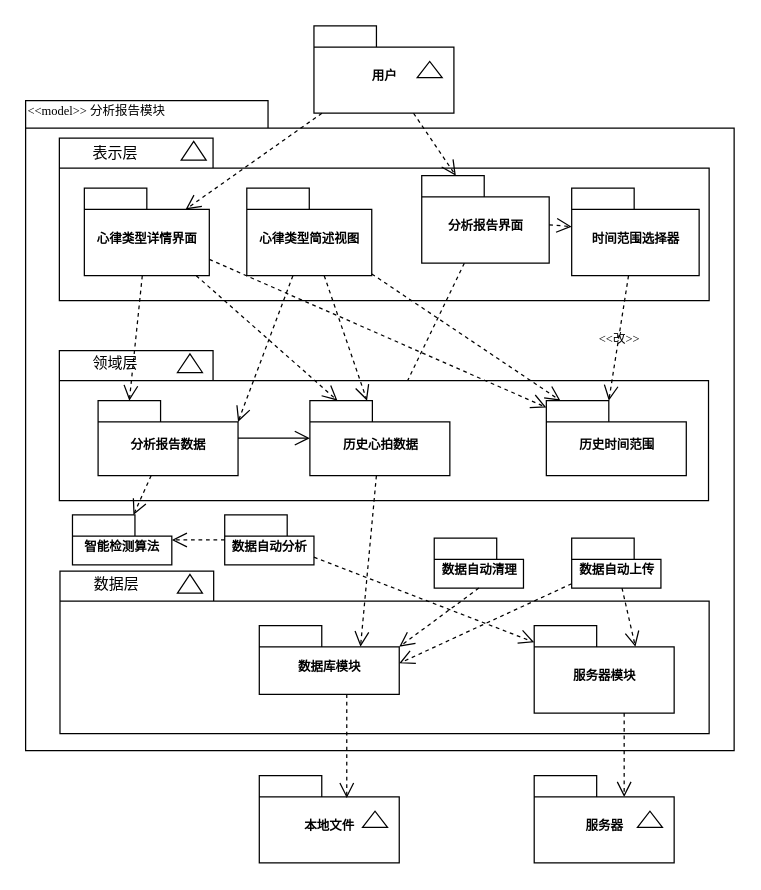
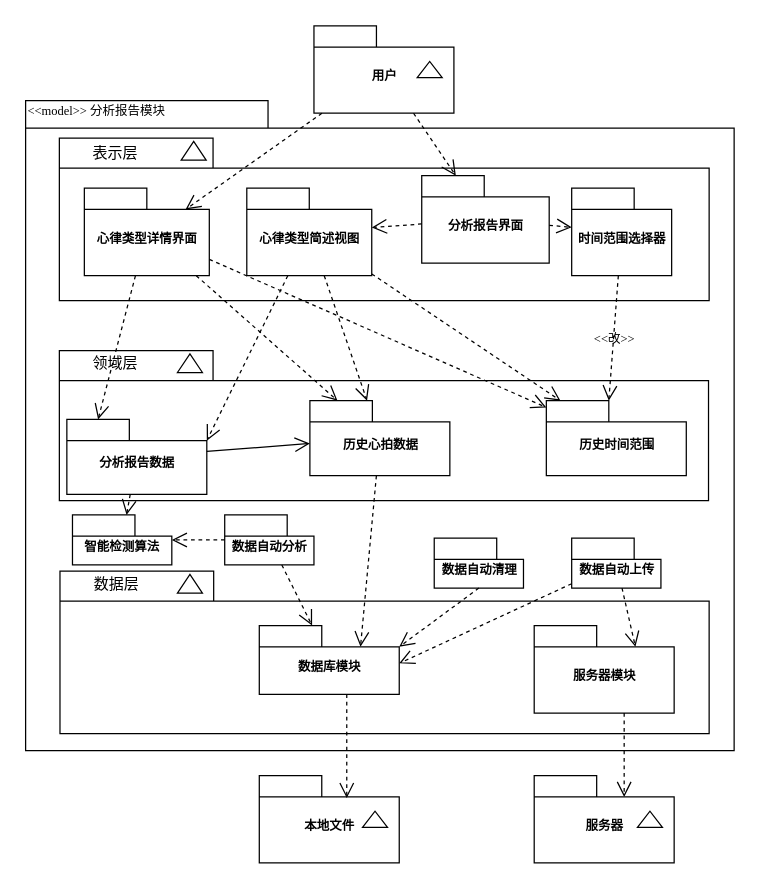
  <mxCell id="0" />
  <mxCell id="1" parent="0" />
  <mxCell id="2" value="" style="shape=folder;fontStyle=1;spacingTop=10;tabWidth=194;tabHeight=22;tabPosition=left;html=1;rounded=0;shadow=0;comic=0;labelBackgroundColor=none;strokeWidth=1;fillColor=none;fontFamily=Verdana;fontSize=10;align=center;" parent="1" vertex="1"><mxGeometry x="20" y="80" width="567" height="520" as="geometry" /></mxCell>
  <mxCell id="3" value="" style="shape=folder;fontStyle=1;spacingTop=10;tabWidth=123;tabHeight=24;tabPosition=left;html=1;rounded=0;shadow=0;comic=0;labelBackgroundColor=none;strokeWidth=1;fontFamily=Verdana;fontSize=10;align=center;" parent="1" vertex="1"><mxGeometry x="47.5" y="456.5" width="519.5" height="130" as="geometry" /></mxCell>
  <mxCell id="4" value="" style="group" parent="1" vertex="1" connectable="0"><mxGeometry x="250.75" y="20" width="112" height="70" as="geometry" /></mxCell>
  <mxCell id="5" value="用户" style="shape=folder;fontStyle=1;spacingTop=10;tabWidth=50;tabHeight=17;tabPosition=left;html=1;rounded=0;shadow=0;comic=0;labelBackgroundColor=none;strokeWidth=1;fontFamily=Verdana;fontSize=10;align=center;" parent="4" vertex="1"><mxGeometry width="112" height="70" as="geometry" /></mxCell>
  <mxCell id="6" value="" style="triangle;whiteSpace=wrap;html=1;rounded=0;shadow=0;comic=0;labelBackgroundColor=none;strokeWidth=1;fontFamily=Verdana;fontSize=10;align=center;rotation=-90;" parent="4" vertex="1"><mxGeometry x="86.154" y="25" width="12.923" height="20" as="geometry" /></mxCell>
  <mxCell id="7" value="" style="group" parent="1" vertex="1" connectable="0"><mxGeometry x="47" y="110" width="520" height="130" as="geometry" /></mxCell>
  <mxCell id="8" value="" style="shape=folder;fontStyle=1;spacingTop=10;tabWidth=123;tabHeight=24;tabPosition=left;html=1;rounded=0;shadow=0;comic=0;labelBackgroundColor=none;strokeWidth=1;fontFamily=Verdana;fontSize=10;align=center;" parent="7" vertex="1"><mxGeometry width="520" height="130" as="geometry" /></mxCell>
  <mxCell id="9" value="表示层" style="text;html=1;strokeColor=none;fillColor=none;align=center;verticalAlign=middle;whiteSpace=wrap;rounded=0;fontSize=12;" parent="7" vertex="1"><mxGeometry y="-3" width="90" height="30" as="geometry" /></mxCell>
  <mxCell id="10" value="" style="triangle;whiteSpace=wrap;html=1;rounded=0;shadow=0;comic=0;labelBackgroundColor=none;strokeColor=#000000;strokeWidth=1;fillColor=#ffffff;fontFamily=Verdana;fontSize=10;fontColor=#000000;align=center;rotation=-90;" parent="7" vertex="1"><mxGeometry x="100" width="15" height="20" as="geometry" /></mxCell>
  <mxCell id="11" value="分析报告界面" style="shape=folder;fontStyle=1;spacingTop=10;tabWidth=50;tabHeight=17;tabPosition=left;html=1;rounded=0;shadow=0;comic=0;labelBackgroundColor=none;strokeColor=#000000;strokeWidth=1;fillColor=#ffffff;fontFamily=Verdana;fontSize=10;fontColor=#000000;align=center;" parent="7" vertex="1"><mxGeometry x="290" y="30" width="102" height="70" as="geometry" /></mxCell>
  <mxCell id="12" value="心律类型详情界面" style="shape=folder;fontStyle=1;spacingTop=10;tabWidth=50;tabHeight=17;tabPosition=left;html=1;rounded=0;shadow=0;comic=0;labelBackgroundColor=none;strokeColor=#000000;strokeWidth=1;fillColor=#ffffff;fontFamily=Verdana;fontSize=10;fontColor=#000000;align=center;" vertex="1" parent="7"><mxGeometry x="20" y="40" width="100" height="70" as="geometry" /></mxCell>
- <mxCell id="13" value="时间范围选择器" style="shape=folder;fontStyle=1;spacingTop=10;tabWidth=50;tabHeight=17;tabPosition=left;html=1;rounded=0;shadow=0;comic=0;labelBackgroundColor=none;strokeColor=#000000;strokeWidth=1;fillColor=#ffffff;fontFamily=Verdana;fontSize=10;fontColor=#000000;align=center;" vertex="1" parent="7"><mxGeometry x="410" y="40" width="102" height="70" as="geometry" /></mxCell>
+ <mxCell id="13" value="时间范围选择器" style="shape=folder;fontStyle=1;spacingTop=10;tabWidth=50;tabHeight=17;tabPosition=left;html=1;rounded=0;shadow=0;comic=0;labelBackgroundColor=none;strokeColor=#000000;strokeWidth=1;fillColor=#ffffff;fontFamily=Verdana;fontSize=10;fontColor=#000000;align=center;" vertex="1" parent="7"><mxGeometry x="410" y="40" width="80" height="70" as="geometry" /></mxCell>
  <mxCell id="14" style="rounded=0;html=1;dashed=1;labelBackgroundColor=none;startFill=0;endArrow=open;endFill=0;endSize=10;fontFamily=Verdana;fontSize=10;" edge="1" parent="7" source="11" target="13"><mxGeometry relative="1" as="geometry"><mxPoint x="287" y="-10" as="sourcePoint" /><mxPoint x="331" y="77" as="targetPoint" /></mxGeometry></mxCell>
  <mxCell id="15" value="心律类型简述视图" style="shape=folder;fontStyle=1;spacingTop=10;tabWidth=50;tabHeight=17;tabPosition=left;html=1;rounded=0;shadow=0;comic=0;labelBackgroundColor=none;strokeColor=#000000;strokeWidth=1;fillColor=#ffffff;fontFamily=Verdana;fontSize=10;fontColor=#000000;align=center;" vertex="1" parent="7"><mxGeometry x="150" y="40" width="100" height="70" as="geometry" /></mxCell>
- <mxCell id="16" style="rounded=0;html=1;dashed=1;labelBackgroundColor=none;startFill=0;endArrow=open;endFill=0;endSize=10;fontFamily=Verdana;fontSize=10;" edge="1" parent="7" source="11" target="38"><mxGeometry relative="1" as="geometry"><mxPoint x="301" y="-10" as="sourcePoint" /><mxPoint x="371" y="67" as="targetPoint" /></mxGeometry></mxCell>
+ <mxCell id="16" style="rounded=0;html=1;dashed=1;labelBackgroundColor=none;startFill=0;endArrow=open;endFill=0;endSize=10;fontFamily=Verdana;fontSize=10;" edge="1" parent="7" source="11" target="15"><mxGeometry relative="1" as="geometry"><mxPoint x="301" y="-10" as="sourcePoint" /><mxPoint x="371" y="67" as="targetPoint" /></mxGeometry></mxCell>
  <mxCell id="17" style="edgeStyle=none;rounded=0;html=1;dashed=1;labelBackgroundColor=none;startFill=0;endArrow=open;endFill=0;endSize=10;fontFamily=Verdana;fontSize=10;entryX=0;entryY=0;entryDx=112;entryDy=30.25;entryPerimeter=0;" parent="1" source="41" edge="1" target="21"><mxGeometry relative="1" as="geometry"><mxPoint x="307" y="480" as="targetPoint" /></mxGeometry></mxCell>
  <mxCell id="18" value="" style="shape=folder;fontStyle=1;spacingTop=10;tabWidth=123;tabHeight=24;tabPosition=left;html=1;rounded=0;shadow=0;comic=0;labelBackgroundColor=none;strokeColor=#000000;strokeWidth=1;fillColor=#ffffff;fontFamily=Verdana;fontSize=10;fontColor=#000000;align=center;" parent="1" vertex="1"><mxGeometry x="47" y="280" width="519.5" height="120" as="geometry" /></mxCell>
  <mxCell id="19" style="edgeStyle=elbowEdgeStyle;rounded=0;html=1;entryX=0.643;entryY=0.246;entryPerimeter=0;dashed=1;labelBackgroundColor=none;startFill=0;endArrow=open;endFill=0;endSize=10;fontFamily=Verdana;fontSize=10;" parent="1" source="31" target="24" edge="1"><mxGeometry relative="1" as="geometry" /></mxCell>
  <mxCell id="20" value="" style="triangle;whiteSpace=wrap;html=1;rounded=0;shadow=0;comic=0;labelBackgroundColor=none;strokeWidth=1;fontFamily=Verdana;fontSize=10;align=center;rotation=-90;" parent="1" vertex="1"><mxGeometry x="144" y="456.5" width="15" height="20" as="geometry" /></mxCell>
  <mxCell id="21" value="数据库模块" style="shape=folder;fontStyle=1;spacingTop=10;tabWidth=50;tabHeight=17;tabPosition=left;html=1;rounded=0;shadow=0;comic=0;labelBackgroundColor=none;strokeWidth=1;fontFamily=Verdana;fontSize=10;align=center;" parent="1" vertex="1"><mxGeometry x="207" y="500" width="112" height="55" as="geometry" /></mxCell>
  <mxCell id="22" value="" style="triangle;whiteSpace=wrap;html=1;rounded=0;shadow=0;comic=0;labelBackgroundColor=none;strokeColor=#000000;strokeWidth=1;fillColor=#ffffff;fontFamily=Verdana;fontSize=10;fontColor=#000000;align=center;rotation=-90;" parent="1" vertex="1"><mxGeometry x="144" y="280" width="15" height="20" as="geometry" /></mxCell>
  <mxCell id="23" value="" style="group" parent="1" vertex="1" connectable="0"><mxGeometry x="427" y="620" width="112" height="70" as="geometry" /></mxCell>
  <mxCell id="24" value="服务器" style="shape=folder;fontStyle=1;spacingTop=10;tabWidth=50;tabHeight=17;tabPosition=left;html=1;rounded=0;shadow=0;comic=0;labelBackgroundColor=none;strokeWidth=1;fontFamily=Verdana;fontSize=10;align=center;" parent="23" vertex="1"><mxGeometry width="112.0" height="70" as="geometry" /></mxCell>
  <mxCell id="25" value="" style="triangle;whiteSpace=wrap;html=1;rounded=0;shadow=0;comic=0;labelBackgroundColor=none;strokeWidth=1;fontFamily=Verdana;fontSize=10;align=center;rotation=-90;" parent="23" vertex="1"><mxGeometry x="86.154" y="25" width="12.923" height="20" as="geometry" /></mxCell>
  <mxCell id="26" style="rounded=0;html=1;dashed=1;labelBackgroundColor=none;startFill=0;endArrow=open;endFill=0;endSize=10;fontFamily=Verdana;fontSize=10;" parent="1" source="5" target="11" edge="1"><mxGeometry relative="1" as="geometry" /></mxCell>
  <mxCell id="27" value="&amp;lt;&amp;lt;改&amp;gt;&amp;gt;" style="rounded=0;html=1;dashed=1;labelBackgroundColor=none;startFill=0;endArrow=open;endFill=0;endSize=10;fontFamily=Verdana;fontSize=10;entryX=0;entryY=0;entryDx=50;entryDy=0;entryPerimeter=0;" parent="1" source="13" target="39" edge="1"><mxGeometry relative="1" as="geometry" /></mxCell>
  <mxCell id="28" value="&amp;lt;&amp;lt;model&amp;gt;&amp;gt; 分析报告模块" style="text;html=1;align=left;verticalAlign=top;spacingTop=-4;fontSize=10;fontFamily=Verdana" parent="1" vertex="1"><mxGeometry x="20" y="80" width="130" height="20" as="geometry" /></mxCell>
  <mxCell id="29" value="领域层" style="text;html=1;strokeColor=none;fillColor=none;align=center;verticalAlign=middle;whiteSpace=wrap;rounded=0;fontSize=12;" parent="1" vertex="1"><mxGeometry x="47" y="275" width="90" height="30" as="geometry" /></mxCell>
  <mxCell id="30" value="数据层" style="text;html=1;strokeColor=none;fillColor=none;align=center;verticalAlign=middle;whiteSpace=wrap;rounded=0;fontSize=12;" parent="1" vertex="1"><mxGeometry x="47.5" y="451.5" width="90" height="30" as="geometry" /></mxCell>
  <mxCell id="31" value="服务器模块" style="shape=folder;fontStyle=1;spacingTop=10;tabWidth=50;tabHeight=17;tabPosition=left;html=1;rounded=0;shadow=0;comic=0;labelBackgroundColor=none;strokeWidth=1;fontFamily=Verdana;fontSize=10;align=center;" parent="1" vertex="1"><mxGeometry x="427" y="500" width="112" height="70" as="geometry" /></mxCell>
  <mxCell id="32" value="" style="group" parent="1" vertex="1" connectable="0"><mxGeometry x="207" y="620" width="112" height="70" as="geometry" /></mxCell>
  <mxCell id="33" value="本地文件" style="shape=folder;fontStyle=1;spacingTop=10;tabWidth=50;tabHeight=17;tabPosition=left;html=1;rounded=0;shadow=0;comic=0;labelBackgroundColor=none;strokeWidth=1;fontFamily=Verdana;fontSize=10;align=center;" parent="32" vertex="1"><mxGeometry width="112.0" height="70" as="geometry" /></mxCell>
  <mxCell id="34" value="" style="triangle;whiteSpace=wrap;html=1;rounded=0;shadow=0;comic=0;labelBackgroundColor=none;strokeWidth=1;fontFamily=Verdana;fontSize=10;align=center;rotation=-90;" parent="32" vertex="1"><mxGeometry x="86.154" y="25" width="12.923" height="20.0" as="geometry" /></mxCell>
  <mxCell id="35" style="edgeStyle=elbowEdgeStyle;rounded=0;html=1;dashed=1;labelBackgroundColor=none;startFill=0;endArrow=open;endFill=0;endSize=10;fontFamily=Verdana;fontSize=10;entryX=0.626;entryY=0.258;entryDx=0;entryDy=0;entryPerimeter=0;" parent="1" source="21" target="33" edge="1"><mxGeometry relative="1" as="geometry"><mxPoint x="306.5" y="580.5" as="sourcePoint" /><mxPoint x="306.5" y="663.5" as="targetPoint" /><Array as="points"><mxPoint x="277" y="600" /><mxPoint x="246" y="600" /></Array></mxGeometry></mxCell>
- <mxCell id="36" value="分析报告数据" style="shape=folder;fontStyle=1;spacingTop=10;tabWidth=50;tabHeight=17;tabPosition=left;html=1;rounded=0;shadow=0;comic=0;labelBackgroundColor=none;strokeColor=#000000;strokeWidth=1;fillColor=#ffffff;fontFamily=Verdana;fontSize=10;fontColor=#000000;align=center;" parent="1" vertex="1"><mxGeometry x="78" y="320" width="112" height="60" as="geometry" /></mxCell>
+ <mxCell id="36" value="分析报告数据" style="shape=folder;fontStyle=1;spacingTop=10;tabWidth=50;tabHeight=17;tabPosition=left;html=1;rounded=0;shadow=0;comic=0;labelBackgroundColor=none;strokeColor=#000000;strokeWidth=1;fillColor=#ffffff;fontFamily=Verdana;fontSize=10;fontColor=#000000;align=center;" parent="1" vertex="1"><mxGeometry x="53" y="335" width="112" height="60" as="geometry" /></mxCell>
  <mxCell id="37" style="rounded=0;html=1;dashed=1;labelBackgroundColor=none;startFill=0;endArrow=open;endFill=0;endSize=10;fontFamily=Verdana;fontSize=10;entryX=0;entryY=0;entryDx=81;entryDy=17;entryPerimeter=0;" edge="1" parent="1" source="5" target="12"><mxGeometry relative="1" as="geometry"><mxPoint x="305" y="100" as="sourcePoint" /><mxPoint x="278" y="177" as="targetPoint" /></mxGeometry></mxCell>
  <mxCell id="38" value="历史心拍数据" style="shape=folder;fontStyle=1;spacingTop=10;tabWidth=50;tabHeight=17;tabPosition=left;html=1;rounded=0;shadow=0;comic=0;labelBackgroundColor=none;strokeColor=#000000;strokeWidth=1;fillColor=#ffffff;fontFamily=Verdana;fontSize=10;fontColor=#000000;align=center;" vertex="1" parent="1"><mxGeometry x="247.5" y="320" width="112" height="60" as="geometry" /></mxCell>
  <mxCell id="39" value="历史时间范围" style="shape=folder;fontStyle=1;spacingTop=10;tabWidth=50;tabHeight=17;tabPosition=left;html=1;rounded=0;shadow=0;comic=0;labelBackgroundColor=none;strokeColor=#000000;strokeWidth=1;fillColor=#ffffff;fontFamily=Verdana;fontSize=10;fontColor=#000000;align=center;" vertex="1" parent="1"><mxGeometry x="436.71" y="320" width="112" height="60" as="geometry" /></mxCell>
  <mxCell id="40" value="数据自动清理" style="shape=folder;fontStyle=1;spacingTop=10;tabWidth=50;tabHeight=17;tabPosition=left;html=1;rounded=0;shadow=0;comic=0;labelBackgroundColor=none;strokeColor=#000000;strokeWidth=1;fillColor=#ffffff;fontFamily=Verdana;fontSize=10;fontColor=#000000;align=center;" vertex="1" parent="1"><mxGeometry x="347" y="430" width="71.42" height="40" as="geometry" /></mxCell>
  <mxCell id="41" value="数据自动上传" style="shape=folder;fontStyle=1;spacingTop=10;tabWidth=50;tabHeight=17;tabPosition=left;html=1;rounded=0;shadow=0;comic=0;labelBackgroundColor=none;strokeColor=#000000;strokeWidth=1;fillColor=#ffffff;fontFamily=Verdana;fontSize=10;fontColor=#000000;align=center;" vertex="1" parent="1"><mxGeometry x="457" y="430" width="71.42" height="40" as="geometry" /></mxCell>
  <mxCell id="42" value="智能检测算法" style="shape=folder;fontStyle=1;spacingTop=10;tabWidth=50;tabHeight=17;tabPosition=left;html=1;rounded=0;shadow=0;comic=0;labelBackgroundColor=none;strokeColor=#000000;strokeWidth=1;fillColor=#ffffff;fontFamily=Verdana;fontSize=10;fontColor=#000000;align=center;" vertex="1" parent="1"><mxGeometry x="57.5" y="411.5" width="79.5" height="40" as="geometry" /></mxCell>
  <mxCell id="43" value="数据自动分析" style="shape=folder;fontStyle=1;spacingTop=10;tabWidth=50;tabHeight=17;tabPosition=left;html=1;rounded=0;shadow=0;comic=0;labelBackgroundColor=none;strokeColor=#000000;strokeWidth=1;fillColor=#ffffff;fontFamily=Verdana;fontSize=10;fontColor=#000000;align=center;" vertex="1" parent="1"><mxGeometry x="179.33" y="411.5" width="71.42" height="40" as="geometry" /></mxCell>
  <mxCell id="44" style="edgeStyle=none;rounded=0;html=1;dashed=1;labelBackgroundColor=none;startFill=0;endArrow=open;endFill=0;endSize=10;fontFamily=Verdana;fontSize=10;entryX=0;entryY=0;entryDx=81;entryDy=17;entryPerimeter=0;" edge="1" parent="1" source="41" target="31"><mxGeometry relative="1" as="geometry"><mxPoint x="329" y="524" as="targetPoint" /><mxPoint x="467" y="473" as="sourcePoint" /></mxGeometry></mxCell>
  <mxCell id="45" style="edgeStyle=none;rounded=0;html=1;dashed=1;labelBackgroundColor=none;startFill=0;endArrow=open;endFill=0;endSize=10;fontFamily=Verdana;fontSize=10;exitX=0.5;exitY=1;exitDx=0;exitDy=0;exitPerimeter=0;entryX=0;entryY=0;entryDx=112;entryDy=17;entryPerimeter=0;" edge="1" parent="1" source="40" target="21"><mxGeometry relative="1" as="geometry"><mxPoint x="329" y="524" as="targetPoint" /><mxPoint x="467" y="473" as="sourcePoint" /></mxGeometry></mxCell>
  <mxCell id="46" style="edgeStyle=none;rounded=0;html=1;dashed=1;labelBackgroundColor=none;startFill=0;endArrow=open;endFill=0;endSize=10;fontFamily=Verdana;fontSize=10;" edge="1" parent="1" source="15" target="39"><mxGeometry relative="1" as="geometry"><mxPoint x="329" y="524" as="targetPoint" /><mxPoint x="467" y="473" as="sourcePoint" /></mxGeometry></mxCell>
  <mxCell id="47" style="edgeStyle=none;rounded=0;html=1;dashed=1;labelBackgroundColor=none;startFill=0;endArrow=open;endFill=0;endSize=10;fontFamily=Verdana;fontSize=10;" edge="1" parent="1" source="15" target="38"><mxGeometry relative="1" as="geometry"><mxPoint x="458" y="330" as="targetPoint" /><mxPoint x="307" y="229" as="sourcePoint" /></mxGeometry></mxCell>
  <mxCell id="48" style="edgeStyle=none;rounded=0;html=1;dashed=1;labelBackgroundColor=none;startFill=0;endArrow=open;endFill=0;endSize=10;fontFamily=Verdana;fontSize=10;entryX=0;entryY=0;entryDx=112;entryDy=17;entryPerimeter=0;" edge="1" parent="1" source="15" target="36"><mxGeometry relative="1" as="geometry"><mxPoint x="303" y="330" as="targetPoint" /><mxPoint x="269" y="230" as="sourcePoint" /></mxGeometry></mxCell>
  <mxCell id="49" style="edgeStyle=none;rounded=0;html=1;dashed=1;labelBackgroundColor=none;startFill=0;endArrow=open;endFill=0;endSize=10;fontFamily=Verdana;fontSize=10;entryX=0;entryY=0;entryDx=25;entryDy=0;entryPerimeter=0;" edge="1" parent="1" source="12" target="36"><mxGeometry relative="1" as="geometry"><mxPoint x="200" y="347" as="targetPoint" /><mxPoint x="244" y="230" as="sourcePoint" /></mxGeometry></mxCell>
  <mxCell id="50" style="edgeStyle=none;rounded=0;html=1;dashed=1;labelBackgroundColor=none;startFill=0;endArrow=open;endFill=0;endSize=10;fontFamily=Verdana;fontSize=10;" edge="1" parent="1" source="12" target="38"><mxGeometry relative="1" as="geometry"><mxPoint x="141" y="330" as="targetPoint" /><mxPoint x="131" y="230" as="sourcePoint" /></mxGeometry></mxCell>
  <mxCell id="51" style="edgeStyle=none;rounded=0;html=1;dashed=1;labelBackgroundColor=none;startFill=0;endArrow=open;endFill=0;endSize=10;fontFamily=Verdana;fontSize=10;" edge="1" parent="1" source="12" target="39"><mxGeometry relative="1" as="geometry"><mxPoint x="280" y="330" as="targetPoint" /><mxPoint x="167" y="230" as="sourcePoint" /></mxGeometry></mxCell>
- <mxCell id="52" style="edgeStyle=none;rounded=0;html=1;dashed=1;labelBackgroundColor=none;startFill=0;endArrow=open;endFill=0;endSize=10;fontFamily=Verdana;fontSize=10;" edge="1" parent="1" source="43" target="31"><mxGeometry relative="1" as="geometry"><mxPoint x="303" y="330" as="targetPoint" /><mxPoint x="269" y="230" as="sourcePoint" /></mxGeometry></mxCell>
+ <mxCell id="52" style="edgeStyle=none;rounded=0;html=1;dashed=1;labelBackgroundColor=none;startFill=0;endArrow=open;endFill=0;endSize=10;fontFamily=Verdana;fontSize=10;" edge="1" parent="1" source="43" target="21"><mxGeometry relative="1" as="geometry"><mxPoint x="303" y="330" as="targetPoint" /><mxPoint x="269" y="230" as="sourcePoint" /></mxGeometry></mxCell>
  <mxCell id="53" style="edgeStyle=none;rounded=0;html=1;dashed=1;labelBackgroundColor=none;startFill=0;endArrow=open;endFill=0;endSize=10;fontFamily=Verdana;fontSize=10;" edge="1" parent="1" source="43" target="42"><mxGeometry relative="1" as="geometry"><mxPoint x="267" y="510" as="targetPoint" /><mxPoint x="271" y="467" as="sourcePoint" /></mxGeometry></mxCell>
  <mxCell id="54" style="edgeStyle=none;rounded=0;html=1;dashed=1;labelBackgroundColor=none;startFill=0;endArrow=open;endFill=0;endSize=10;fontFamily=Verdana;fontSize=10;entryX=0;entryY=0;entryDx=81;entryDy=17;entryPerimeter=0;" edge="1" parent="1" source="38" target="21"><mxGeometry relative="1" as="geometry"><mxPoint x="267" y="510" as="targetPoint" /><mxPoint x="235" y="462" as="sourcePoint" /></mxGeometry></mxCell>
  <mxCell id="55" style="edgeStyle=none;rounded=0;html=1;dashed=0;labelBackgroundColor=none;startFill=0;endArrow=open;endFill=0;endSize=10;fontFamily=Verdana;fontSize=10;" edge="1" parent="1" source="36" target="38"><mxGeometry relative="1" as="geometry"><mxPoint x="200" y="347" as="targetPoint" /><mxPoint x="244" y="230" as="sourcePoint" /></mxGeometry></mxCell>
  <mxCell id="56" style="edgeStyle=none;rounded=0;html=1;dashed=1;labelBackgroundColor=none;startFill=0;endArrow=open;endFill=0;endSize=10;fontFamily=Verdana;fontSize=10;" edge="1" parent="1" source="36" target="42"><mxGeometry relative="1" as="geometry"><mxPoint x="258" y="360" as="targetPoint" /><mxPoint x="200" y="360" as="sourcePoint" /></mxGeometry></mxCell>
